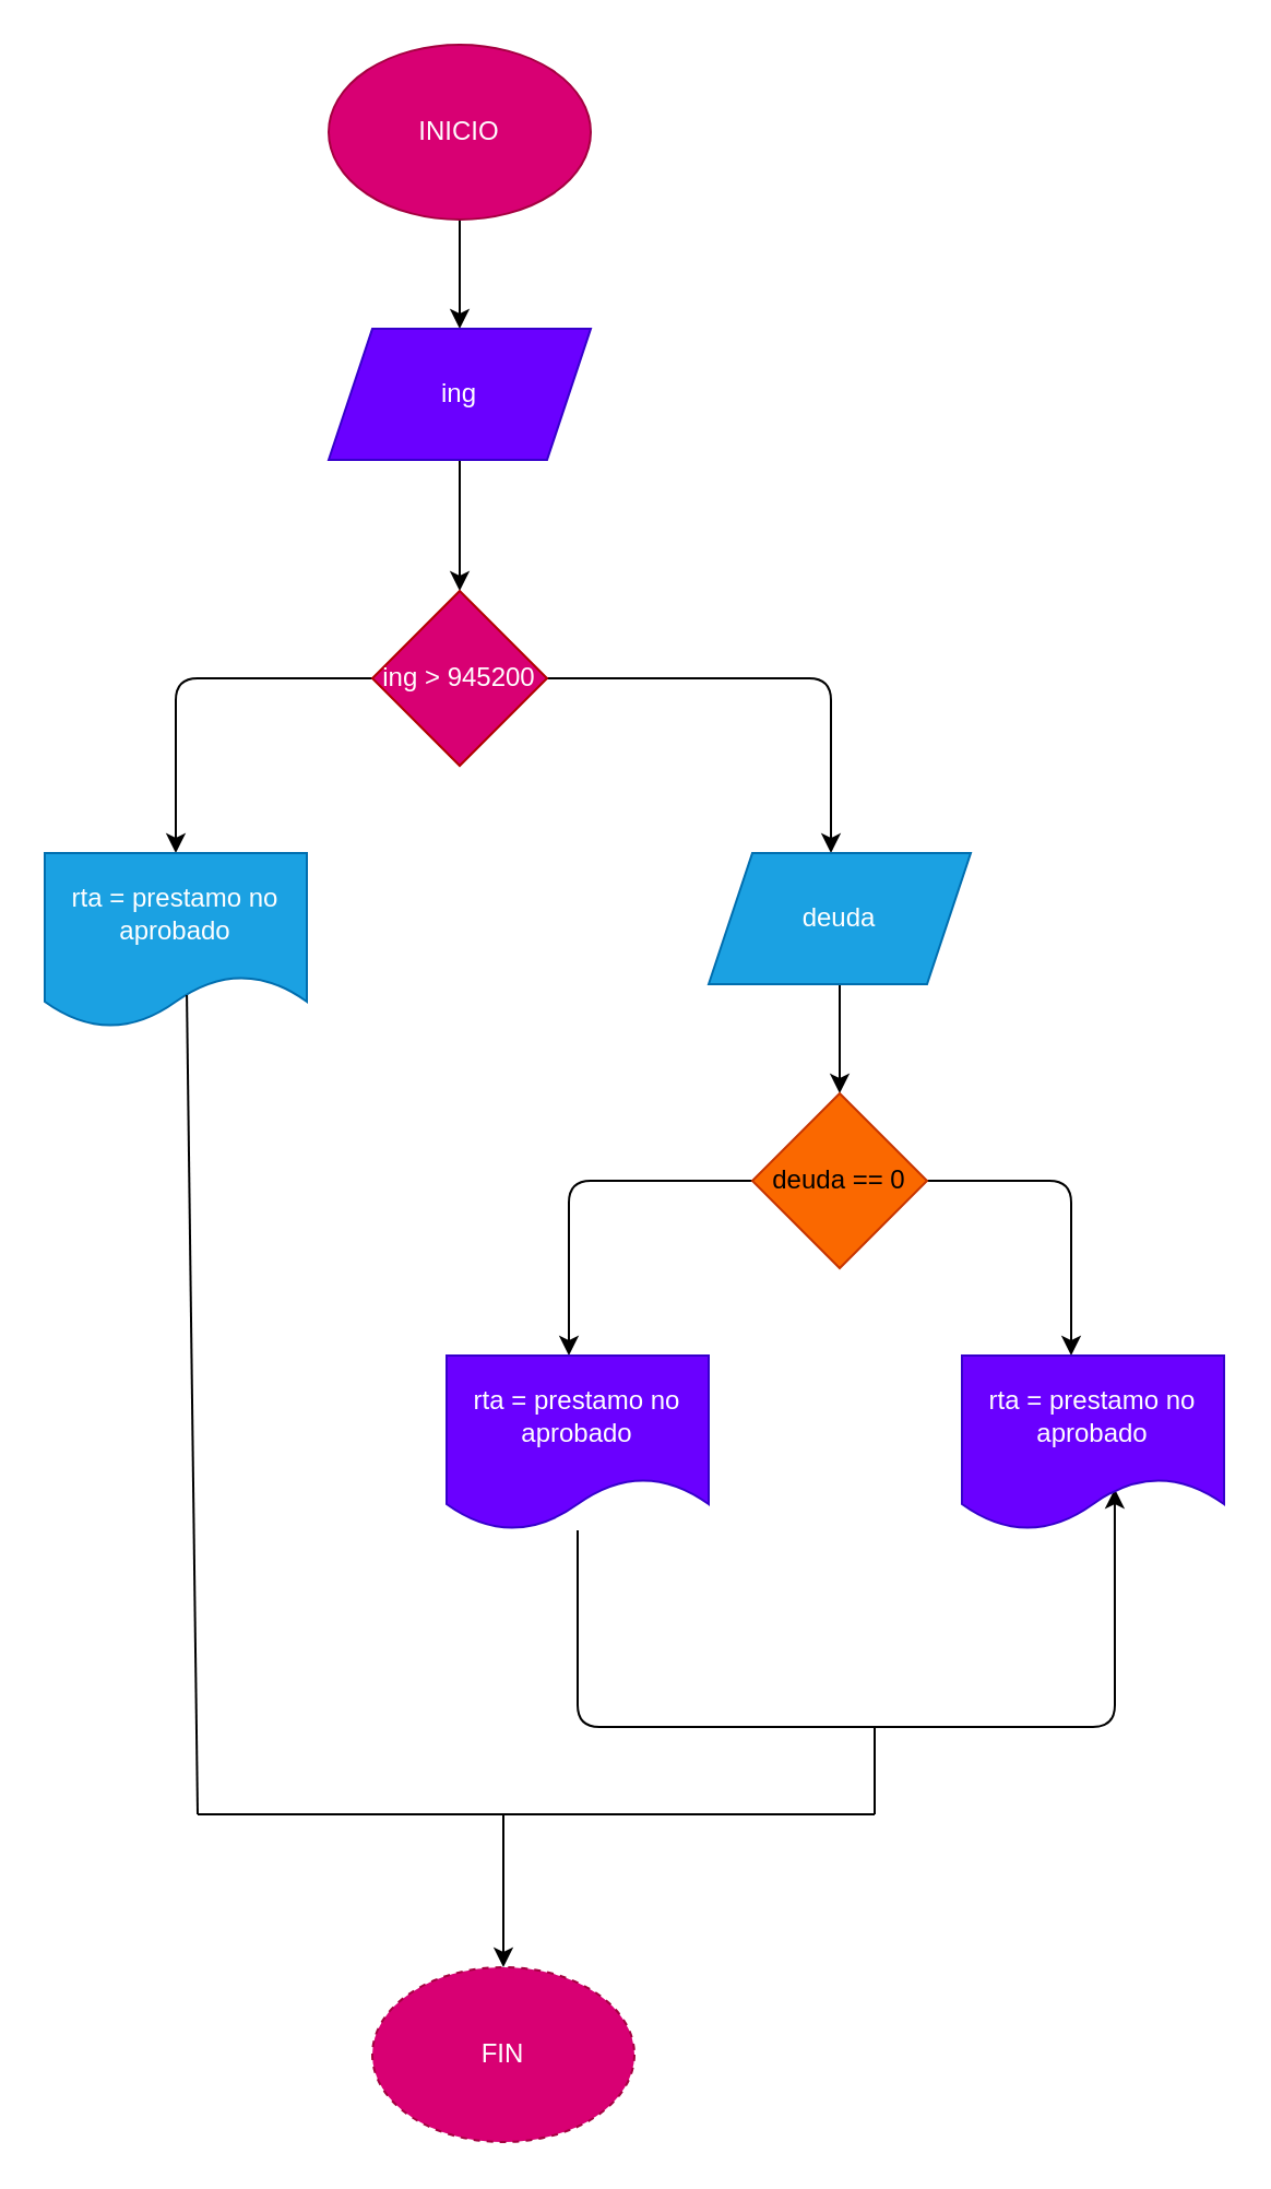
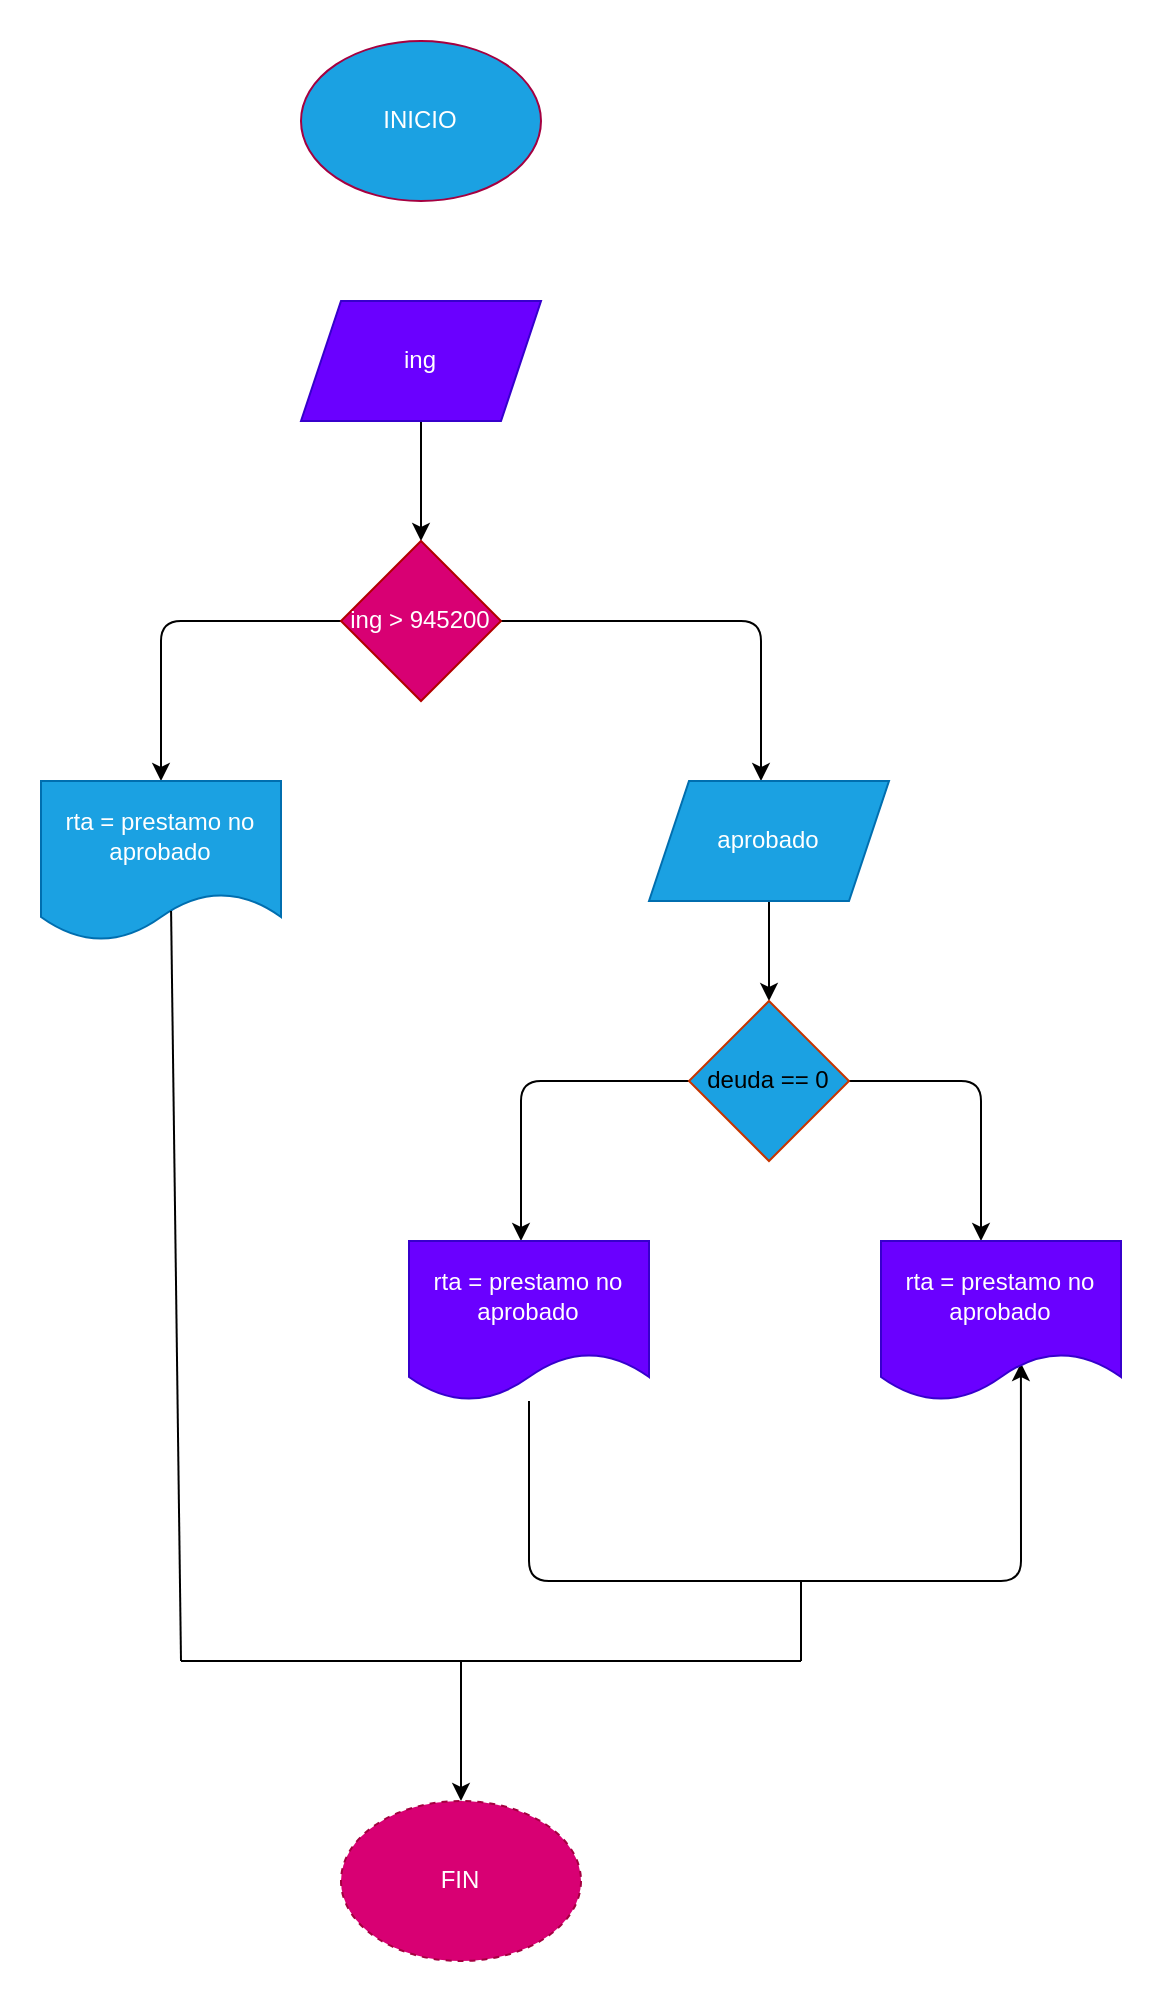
  <mxCell id="0" />
  <mxCell id="1" parent="0" />
- <mxCell id="2" style="edgeStyle=none;html=1;" parent="1" source="3" target="5" edge="1"><mxGeometry relative="1" as="geometry"><mxPoint x="210" y="160" as="targetPoint" /></mxGeometry></mxCell>
- <mxCell id="3" value="INICIO" style="ellipse;whiteSpace=wrap;html=1;fillColor=#d80073;fontColor=#ffffff;strokeColor=#A50040;" parent="1" vertex="1"><mxGeometry x="150" y="20" width="120" height="80" as="geometry" /></mxCell>
+ <mxCell id="3" value="INICIO" style="ellipse;whiteSpace=wrap;html=1;fillColor=#1ba1e2;fontColor=#ffffff;strokeColor=#A50040;" parent="1" vertex="1"><mxGeometry x="150" y="20" width="120" height="80" as="geometry" /></mxCell>
  <mxCell id="4" style="edgeStyle=none;html=1;" parent="1" source="5" edge="1"><mxGeometry relative="1" as="geometry"><mxPoint x="210" y="270" as="targetPoint" /></mxGeometry></mxCell>
  <mxCell id="5" value="ing" style="shape=parallelogram;perimeter=parallelogramPerimeter;whiteSpace=wrap;html=1;fixedSize=1;fillColor=#6a00ff;fontColor=#ffffff;strokeColor=#3700CC;" parent="1" vertex="1"><mxGeometry x="150" y="150" width="120" height="60" as="geometry" /></mxCell>
  <mxCell id="6" style="edgeStyle=none;html=1;" parent="1" source="8" edge="1"><mxGeometry relative="1" as="geometry"><mxPoint x="80" y="390" as="targetPoint" /><Array as="points"><mxPoint x="80" y="310" /></Array></mxGeometry></mxCell>
  <mxCell id="7" style="edgeStyle=none;html=1;" parent="1" source="8" edge="1"><mxGeometry relative="1" as="geometry"><mxPoint x="380" y="390" as="targetPoint" /><Array as="points"><mxPoint x="380" y="310" /></Array></mxGeometry></mxCell>
  <mxCell id="8" value="ing &amp;gt; 945200" style="rhombus;whiteSpace=wrap;html=1;fillColor=#d80073;fontColor=#ffffff;strokeColor=#B20000;" parent="1" vertex="1"><mxGeometry x="170" y="270" width="80" height="80" as="geometry" /></mxCell>
  <mxCell id="9" value="rta = prestamo no aprobado" style="shape=document;whiteSpace=wrap;html=1;boundedLbl=1;fillColor=#1ba1e2;fontColor=#ffffff;strokeColor=#006EAF;" parent="1" vertex="1"><mxGeometry x="20" y="390" width="120" height="80" as="geometry" /></mxCell>
  <mxCell id="10" style="edgeStyle=none;html=1;" parent="1" source="11" edge="1"><mxGeometry relative="1" as="geometry"><mxPoint x="384" y="500" as="targetPoint" /></mxGeometry></mxCell>
- <mxCell id="11" value="deuda" style="shape=parallelogram;perimeter=parallelogramPerimeter;whiteSpace=wrap;html=1;fixedSize=1;fillColor=#1ba1e2;fontColor=#ffffff;strokeColor=#006EAF;" parent="1" vertex="1"><mxGeometry x="324" y="390" width="120" height="60" as="geometry" /></mxCell>
+ <mxCell id="11" value="aprobado" style="shape=parallelogram;perimeter=parallelogramPerimeter;whiteSpace=wrap;html=1;fixedSize=1;fillColor=#1ba1e2;fontColor=#ffffff;strokeColor=#006EAF;" parent="1" vertex="1"><mxGeometry x="324" y="390" width="120" height="60" as="geometry" /></mxCell>
  <mxCell id="12" style="edgeStyle=none;html=1;" parent="1" source="14" edge="1"><mxGeometry relative="1" as="geometry"><mxPoint x="260" y="620" as="targetPoint" /><Array as="points"><mxPoint x="260" y="540" /></Array></mxGeometry></mxCell>
  <mxCell id="13" style="edgeStyle=none;html=1;" parent="1" source="14" edge="1"><mxGeometry relative="1" as="geometry"><mxPoint x="490" y="620" as="targetPoint" /><Array as="points"><mxPoint x="490" y="540" /></Array></mxGeometry></mxCell>
- <mxCell id="14" value="deuda == 0" style="rhombus;whiteSpace=wrap;html=1;fillColor=#fa6800;strokeColor=#C73500;fontColor=#000000;" parent="1" vertex="1"><mxGeometry x="344" y="500" width="80" height="80" as="geometry" /></mxCell>
+ <mxCell id="14" value="deuda == 0" style="rhombus;whiteSpace=wrap;html=1;fillColor=#1ba1e2;strokeColor=#C73500;fontColor=#000000;" parent="1" vertex="1"><mxGeometry x="344" y="500" width="80" height="80" as="geometry" /></mxCell>
  <mxCell id="15" style="edgeStyle=none;html=1;entryX=0.583;entryY=0.763;entryDx=0;entryDy=0;entryPerimeter=0;" parent="1" source="16" target="17" edge="1"><mxGeometry relative="1" as="geometry"><mxPoint x="520" y="790" as="targetPoint" /><Array as="points"><mxPoint x="264" y="790" /><mxPoint x="510" y="790" /></Array></mxGeometry></mxCell>
  <mxCell id="16" value="rta = prestamo no aprobado" style="shape=document;whiteSpace=wrap;html=1;boundedLbl=1;fillColor=#6a00ff;fontColor=#ffffff;strokeColor=#3700CC;" parent="1" vertex="1"><mxGeometry x="204" y="620" width="120" height="80" as="geometry" /></mxCell>
  <mxCell id="17" value="rta = prestamo no aprobado" style="shape=document;whiteSpace=wrap;html=1;boundedLbl=1;fillColor=#6a00ff;fontColor=#ffffff;strokeColor=#3700CC;" parent="1" vertex="1"><mxGeometry x="440" y="620" width="120" height="80" as="geometry" /></mxCell>
  <mxCell id="18" value="" style="endArrow=none;html=1;exitX=0.542;exitY=0.813;exitDx=0;exitDy=0;exitPerimeter=0;" parent="1" source="9" edge="1"><mxGeometry width="50" height="50" relative="1" as="geometry"><mxPoint x="100" y="480" as="sourcePoint" /><mxPoint x="90" y="830" as="targetPoint" /></mxGeometry></mxCell>
  <mxCell id="19" value="" style="endArrow=none;html=1;" parent="1" edge="1"><mxGeometry width="50" height="50" relative="1" as="geometry"><mxPoint x="90" y="830" as="sourcePoint" /><mxPoint x="400" y="830" as="targetPoint" /></mxGeometry></mxCell>
  <mxCell id="20" value="" style="endArrow=none;html=1;" parent="1" edge="1"><mxGeometry width="50" height="50" relative="1" as="geometry"><mxPoint x="400" y="790" as="sourcePoint" /><mxPoint x="400" y="830" as="targetPoint" /></mxGeometry></mxCell>
  <mxCell id="21" value="" style="endArrow=classic;html=1;" parent="1" target="22" edge="1"><mxGeometry width="50" height="50" relative="1" as="geometry"><mxPoint x="230" y="830" as="sourcePoint" /><mxPoint x="230" y="910" as="targetPoint" /></mxGeometry></mxCell>
  <mxCell id="22" value="FIN" style="ellipse;whiteSpace=wrap;html=1;fillColor=#d80073;fontColor=#ffffff;strokeColor=#A50040;dashed=1;" parent="1" vertex="1"><mxGeometry x="170" y="900" width="120" height="80" as="geometry" /></mxCell>
